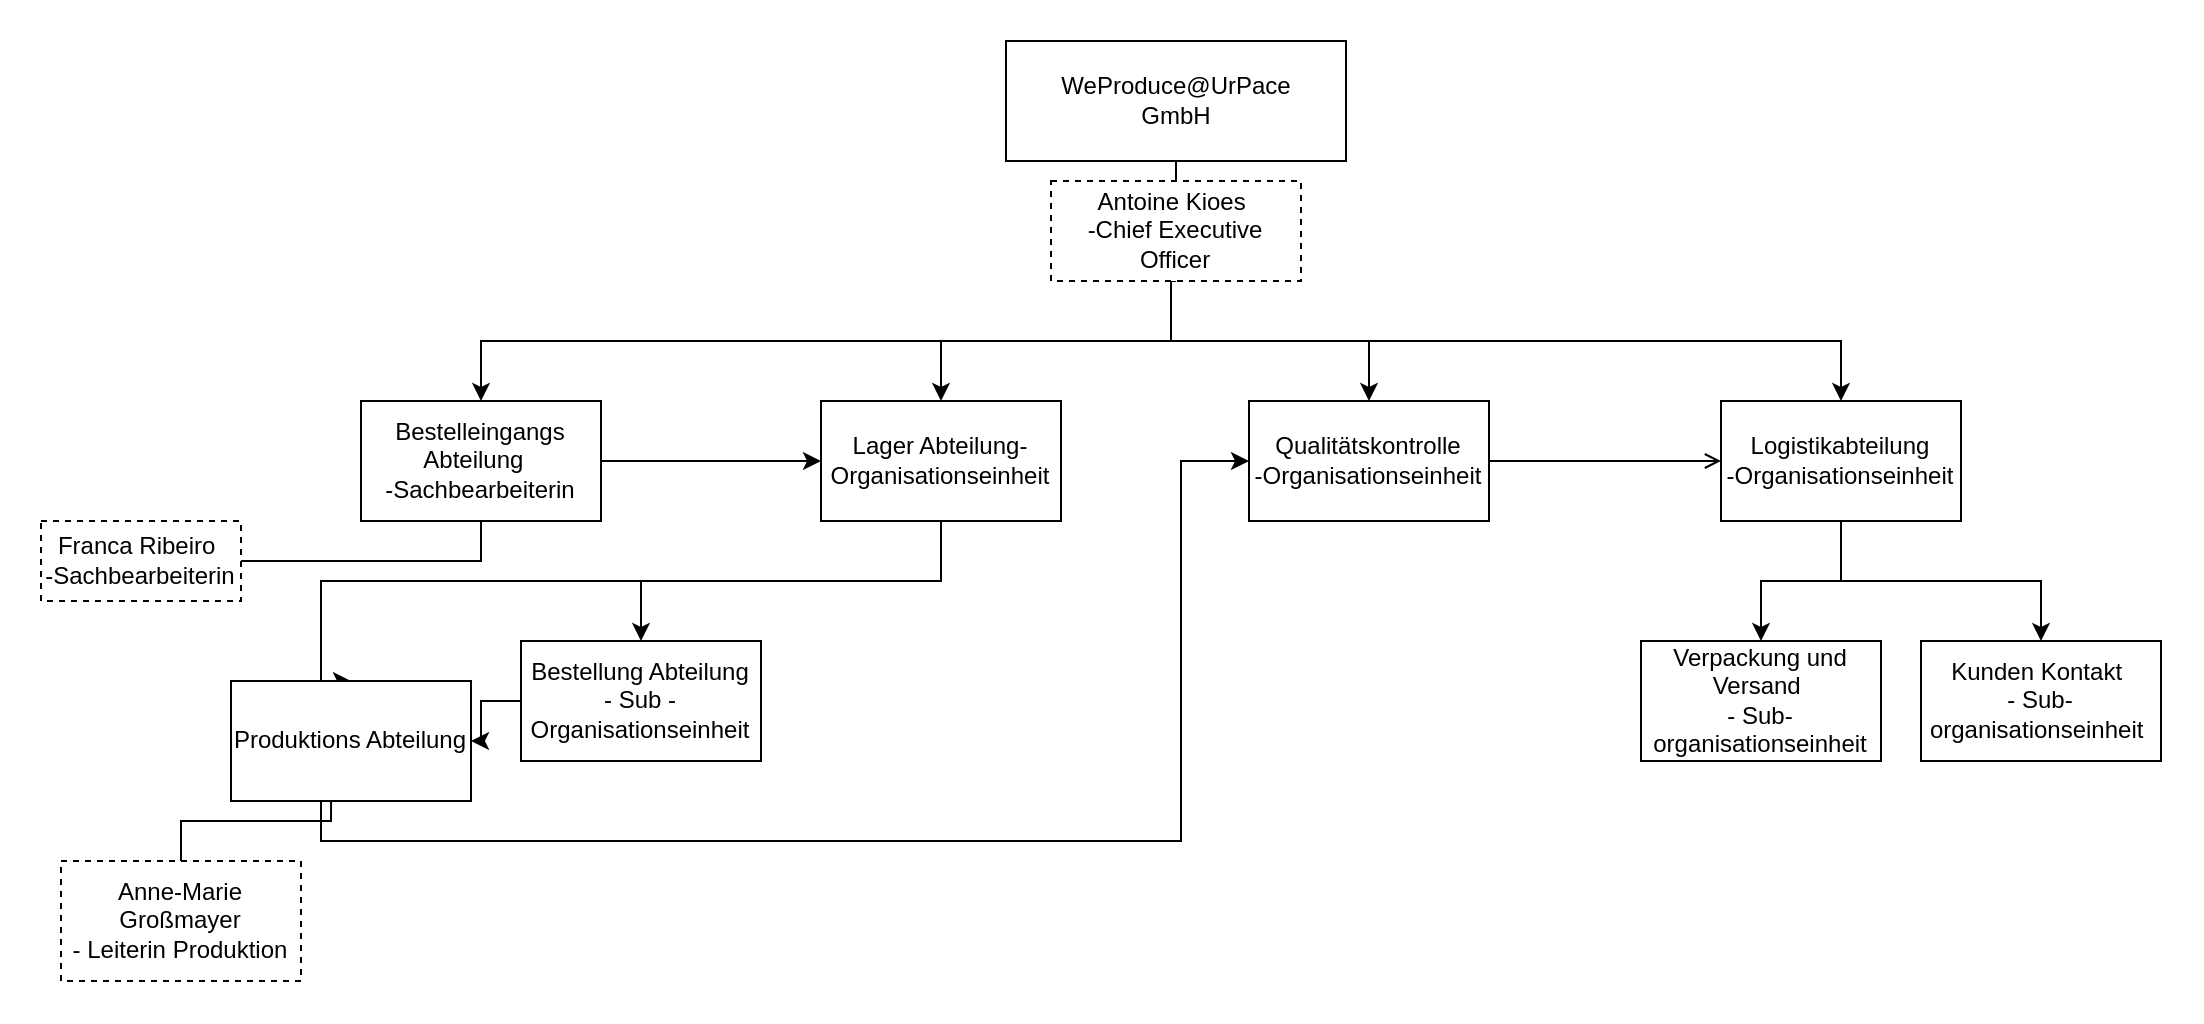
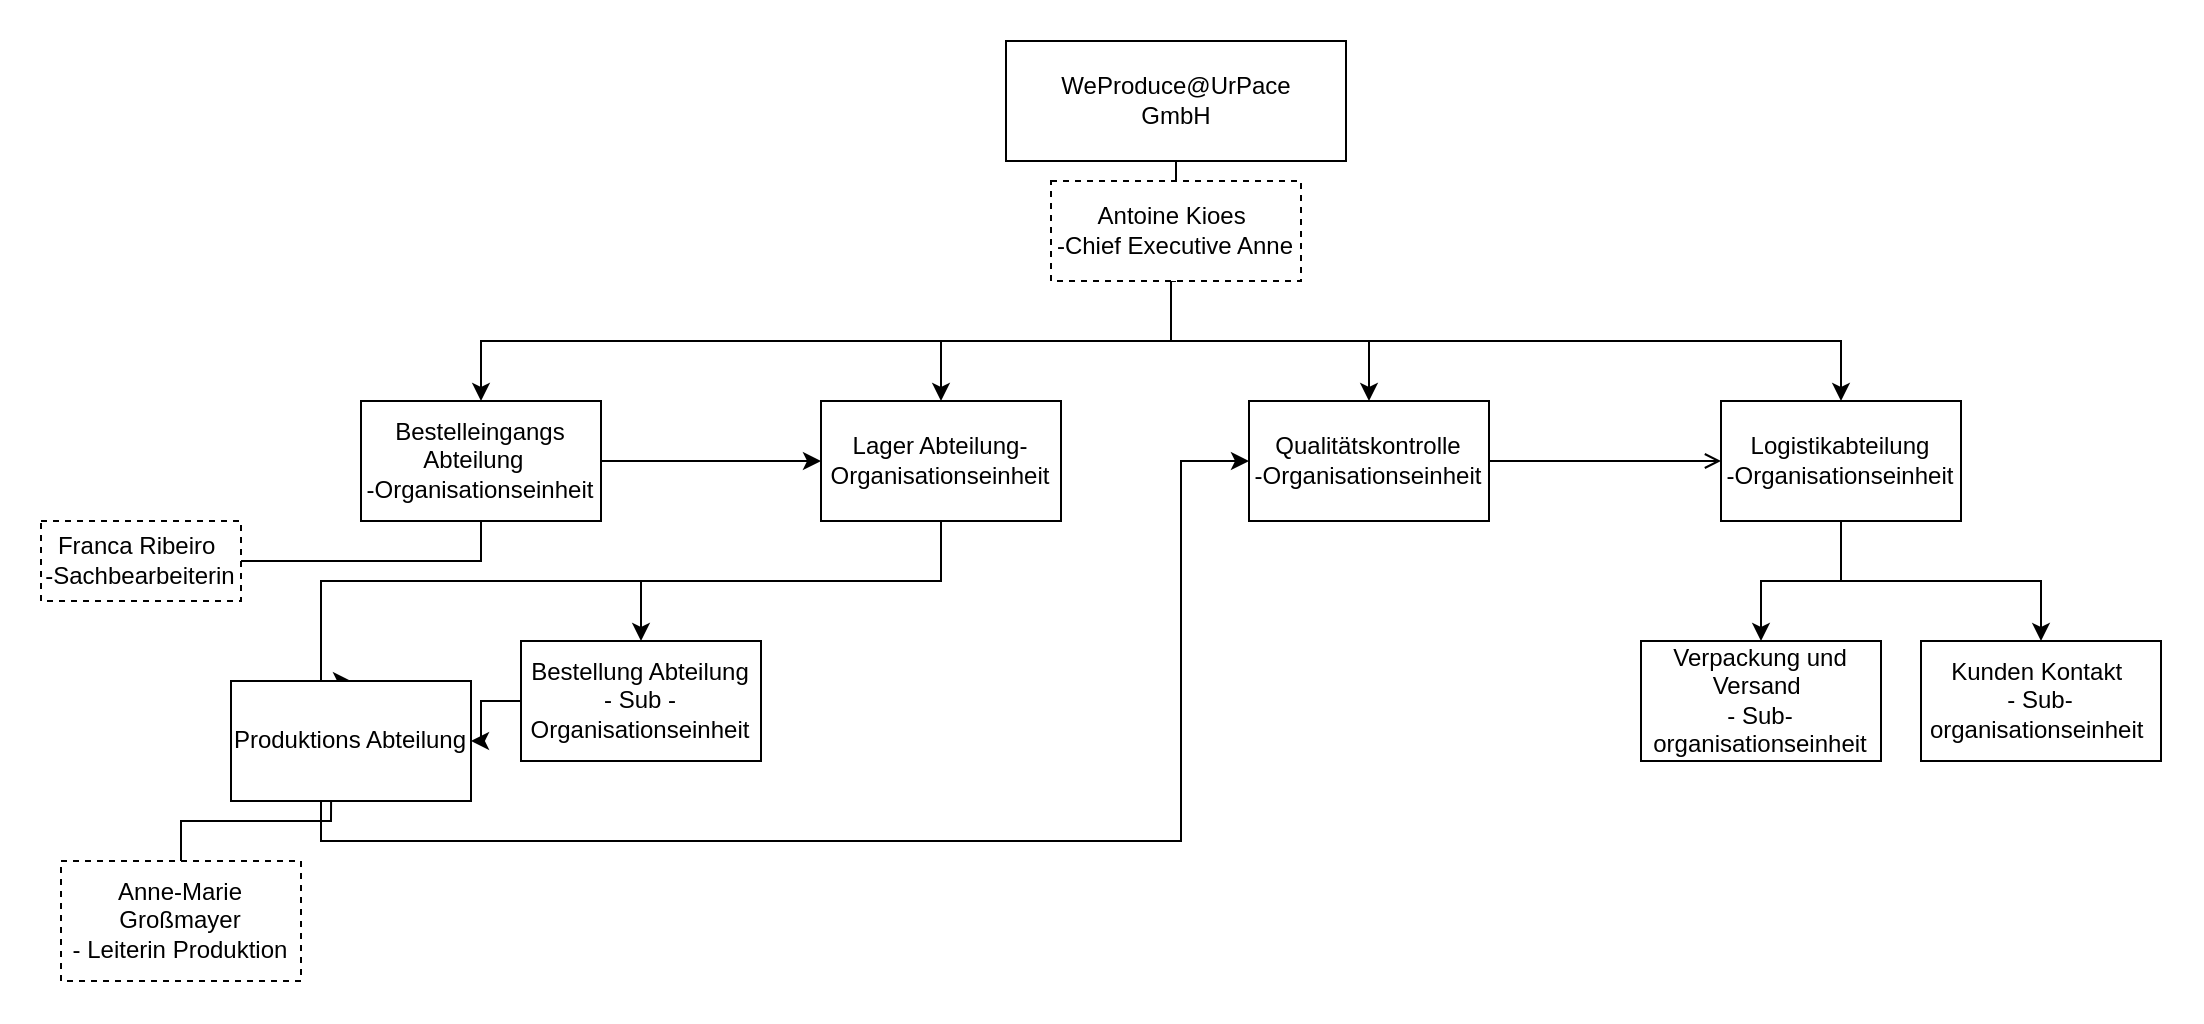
  <mxCell id="0" />
  <mxCell id="1" parent="0" />
  <mxCell id="2" style="edgeStyle=orthogonalEdgeStyle;rounded=0;orthogonalLoop=1;jettySize=auto;html=1;entryX=0.5;entryY=0;entryDx=0;entryDy=0;" edge="1" parent="1" target="9"><mxGeometry relative="1" as="geometry"><mxPoint x="920" y="170" as="sourcePoint" /><Array as="points"><mxPoint x="585" y="170" /><mxPoint x="270" y="170" /></Array></mxGeometry></mxCell>
  <mxCell id="3" style="edgeStyle=orthogonalEdgeStyle;rounded=0;orthogonalLoop=1;jettySize=auto;html=1;entryX=0.5;entryY=0;entryDx=0;entryDy=0;" edge="1" parent="1" target="12"><mxGeometry relative="1" as="geometry"><mxPoint x="585" y="140" as="sourcePoint" /><Array as="points"><mxPoint x="585" y="170" /><mxPoint x="470" y="170" /></Array></mxGeometry></mxCell>
  <mxCell id="4" style="edgeStyle=orthogonalEdgeStyle;rounded=0;orthogonalLoop=1;jettySize=auto;html=1;entryX=0.5;entryY=0;entryDx=0;entryDy=0;" edge="1" parent="1" target="14"><mxGeometry relative="1" as="geometry"><mxPoint x="585" y="140" as="sourcePoint" /><Array as="points"><mxPoint x="585" y="170" /><mxPoint x="684" y="170" /></Array></mxGeometry></mxCell>
  <mxCell id="5" style="edgeStyle=orthogonalEdgeStyle;rounded=0;orthogonalLoop=1;jettySize=auto;html=1;entryX=0.5;entryY=0;entryDx=0;entryDy=0;exitX=0.5;exitY=1;exitDx=0;exitDy=0;" edge="1" parent="1" source="28" target="17"><mxGeometry relative="1" as="geometry"><mxPoint x="585" y="140" as="sourcePoint" /><Array as="points"><mxPoint x="585" y="170" /><mxPoint x="920" y="170" /></Array></mxGeometry></mxCell>
  <mxCell id="6" style="edgeStyle=orthogonalEdgeStyle;rounded=0;orthogonalLoop=1;jettySize=auto;html=1;exitX=0.5;exitY=1;exitDx=0;exitDy=0;entryX=0.5;entryY=0;entryDx=0;entryDy=0;endArrow=none;endFill=0;" edge="1" parent="1" target="28"><mxGeometry relative="1" as="geometry"><mxPoint x="585" y="80" as="sourcePoint" /></mxGeometry></mxCell>
  <mxCell id="7" value="WeProduce@UrPace&lt;br&gt;GmbH" style="rounded=0;whiteSpace=wrap;html=1;" vertex="1" parent="1"><mxGeometry x="502.5" y="20" width="170" height="60" as="geometry" /></mxCell>
  <mxCell id="8" style="edgeStyle=orthogonalEdgeStyle;rounded=0;orthogonalLoop=1;jettySize=auto;html=1;entryX=0;entryY=0.5;entryDx=0;entryDy=0;" edge="1" parent="1" source="9" target="12"><mxGeometry relative="1" as="geometry"><Array as="points"><mxPoint x="360" y="230" /><mxPoint x="360" y="230" /></Array></mxGeometry></mxCell>
- <mxCell id="9" value="Bestelleingangs Abteilung &amp;nbsp;&lt;br&gt;-Sachbearbeiterin" style="rounded=0;whiteSpace=wrap;html=1;" vertex="1" parent="1"><mxGeometry x="180" y="200" width="120" height="60" as="geometry" /></mxCell>
+ <mxCell id="9" value="Bestelleingangs Abteilung &amp;nbsp;&lt;br&gt;-Organisationseinheit" style="rounded=0;whiteSpace=wrap;html=1;" vertex="1" parent="1"><mxGeometry x="180" y="200" width="120" height="60" as="geometry" /></mxCell>
  <mxCell id="10" style="edgeStyle=orthogonalEdgeStyle;rounded=0;orthogonalLoop=1;jettySize=auto;html=1;entryX=0.5;entryY=0;entryDx=0;entryDy=0;" edge="1" parent="1" source="12" target="21"><mxGeometry relative="1" as="geometry"><Array as="points"><mxPoint x="470" y="290" /><mxPoint x="160" y="290" /></Array></mxGeometry></mxCell>
  <mxCell id="11" style="edgeStyle=orthogonalEdgeStyle;rounded=0;orthogonalLoop=1;jettySize=auto;html=1;entryX=0.5;entryY=0;entryDx=0;entryDy=0;" edge="1" parent="1" source="12" target="19"><mxGeometry relative="1" as="geometry"><Array as="points"><mxPoint x="470" y="290" /><mxPoint x="320" y="290" /></Array></mxGeometry></mxCell>
  <mxCell id="12" value="Lager Abteilung-Organisationseinheit" style="rounded=0;whiteSpace=wrap;html=1;" vertex="1" parent="1"><mxGeometry x="410" y="200" width="120" height="60" as="geometry" /></mxCell>
  <mxCell id="13" style="edgeStyle=orthogonalEdgeStyle;rounded=0;orthogonalLoop=1;jettySize=auto;html=1;entryX=0;entryY=0.5;entryDx=0;entryDy=0;endArrow=open;" edge="1" parent="1" source="14" target="17"><mxGeometry relative="1" as="geometry" /></mxCell>
  <mxCell id="14" value="Qualitätskontrolle&lt;br&gt;-Organisationseinheit" style="rounded=0;whiteSpace=wrap;html=1;" vertex="1" parent="1"><mxGeometry x="624" y="200" width="120" height="60" as="geometry" /></mxCell>
  <mxCell id="15" style="edgeStyle=orthogonalEdgeStyle;rounded=0;orthogonalLoop=1;jettySize=auto;html=1;entryX=0.5;entryY=0;entryDx=0;entryDy=0;" edge="1" parent="1" source="17" target="23"><mxGeometry relative="1" as="geometry" /></mxCell>
  <mxCell id="16" style="edgeStyle=orthogonalEdgeStyle;rounded=0;orthogonalLoop=1;jettySize=auto;html=1;entryX=0.5;entryY=0;entryDx=0;entryDy=0;" edge="1" parent="1" source="17" target="22"><mxGeometry relative="1" as="geometry" /></mxCell>
  <mxCell id="17" value="Logistikabteilung&lt;br&gt;-Organisationseinheit" style="rounded=0;whiteSpace=wrap;html=1;" vertex="1" parent="1"><mxGeometry x="860" y="200" width="120" height="60" as="geometry" /></mxCell>
  <mxCell id="18" style="edgeStyle=orthogonalEdgeStyle;rounded=0;orthogonalLoop=1;jettySize=auto;html=1;entryX=1;entryY=0.5;entryDx=0;entryDy=0;" edge="1" parent="1" source="19" target="21"><mxGeometry relative="1" as="geometry" /></mxCell>
  <mxCell id="19" value="Bestellung Abteilung&lt;br&gt;- Sub - Organisationseinheit" style="rounded=0;whiteSpace=wrap;html=1;" vertex="1" parent="1"><mxGeometry x="260" y="320" width="120" height="60" as="geometry" /></mxCell>
  <mxCell id="20" style="edgeStyle=orthogonalEdgeStyle;rounded=0;orthogonalLoop=1;jettySize=auto;html=1;entryX=0;entryY=0.5;entryDx=0;entryDy=0;" edge="1" parent="1" source="21" target="14"><mxGeometry relative="1" as="geometry"><mxPoint x="620" y="220" as="targetPoint" /><Array as="points"><mxPoint x="160" y="420" /><mxPoint x="590" y="420" /><mxPoint x="590" y="230" /></Array></mxGeometry></mxCell>
  <mxCell id="21" value="Produktions Abteilung" style="rounded=0;whiteSpace=wrap;html=1;" vertex="1" parent="1"><mxGeometry x="115" y="340" width="120" height="60" as="geometry" /></mxCell>
  <mxCell id="22" value="Kunden Kontakt&amp;nbsp;&lt;br&gt;- Sub- organisationseinheit&amp;nbsp;" style="rounded=0;whiteSpace=wrap;html=1;" vertex="1" parent="1"><mxGeometry x="960" y="320" width="120" height="60" as="geometry" /></mxCell>
  <mxCell id="23" value="Verpackung und Versand&amp;nbsp;&lt;br&gt;- Sub-organisationseinheit" style="rounded=0;whiteSpace=wrap;html=1;" vertex="1" parent="1"><mxGeometry x="820" y="320" width="120" height="60" as="geometry" /></mxCell>
  <mxCell id="24" style="edgeStyle=orthogonalEdgeStyle;rounded=0;orthogonalLoop=1;jettySize=auto;html=1;entryX=0.417;entryY=1;entryDx=0;entryDy=0;entryPerimeter=0;endArrow=none;endFill=0;" edge="1" parent="1" source="25" target="21"><mxGeometry relative="1" as="geometry" /></mxCell>
  <mxCell id="25" value="Anne-Marie Großmayer&lt;br&gt;- Leiterin Produktion" style="rounded=0;whiteSpace=wrap;html=1;dashed=1;" vertex="1" parent="1"><mxGeometry x="30" y="430" width="120" height="60" as="geometry" /></mxCell>
  <mxCell id="26" style="edgeStyle=orthogonalEdgeStyle;rounded=0;orthogonalLoop=1;jettySize=auto;html=1;entryX=0.5;entryY=1;entryDx=0;entryDy=0;endArrow=none;endFill=0;" edge="1" parent="1" source="27" target="9"><mxGeometry relative="1" as="geometry"><Array as="points"><mxPoint x="240" y="280" /></Array></mxGeometry></mxCell>
  <mxCell id="27" value="Franca Ribeiro&amp;nbsp;&lt;br&gt;-Sachbearbeiterin" style="rounded=0;whiteSpace=wrap;html=1;dashed=1;" vertex="1" parent="1"><mxGeometry x="20" y="260" width="100" height="40" as="geometry" /></mxCell>
- <mxCell id="28" value="Antoine Kioes&amp;nbsp;&lt;br&gt;-Chief Executive Officer" style="rounded=0;whiteSpace=wrap;html=1;dashed=1;" vertex="1" parent="1"><mxGeometry x="525" y="90" width="125" height="50" as="geometry" /></mxCell>
+ <mxCell id="28" value="Antoine Kioes&amp;nbsp;&lt;br&gt;-Chief Executive Anne" style="rounded=0;whiteSpace=wrap;html=1;dashed=1;" vertex="1" parent="1"><mxGeometry x="525" y="90" width="125" height="50" as="geometry" /></mxCell>
